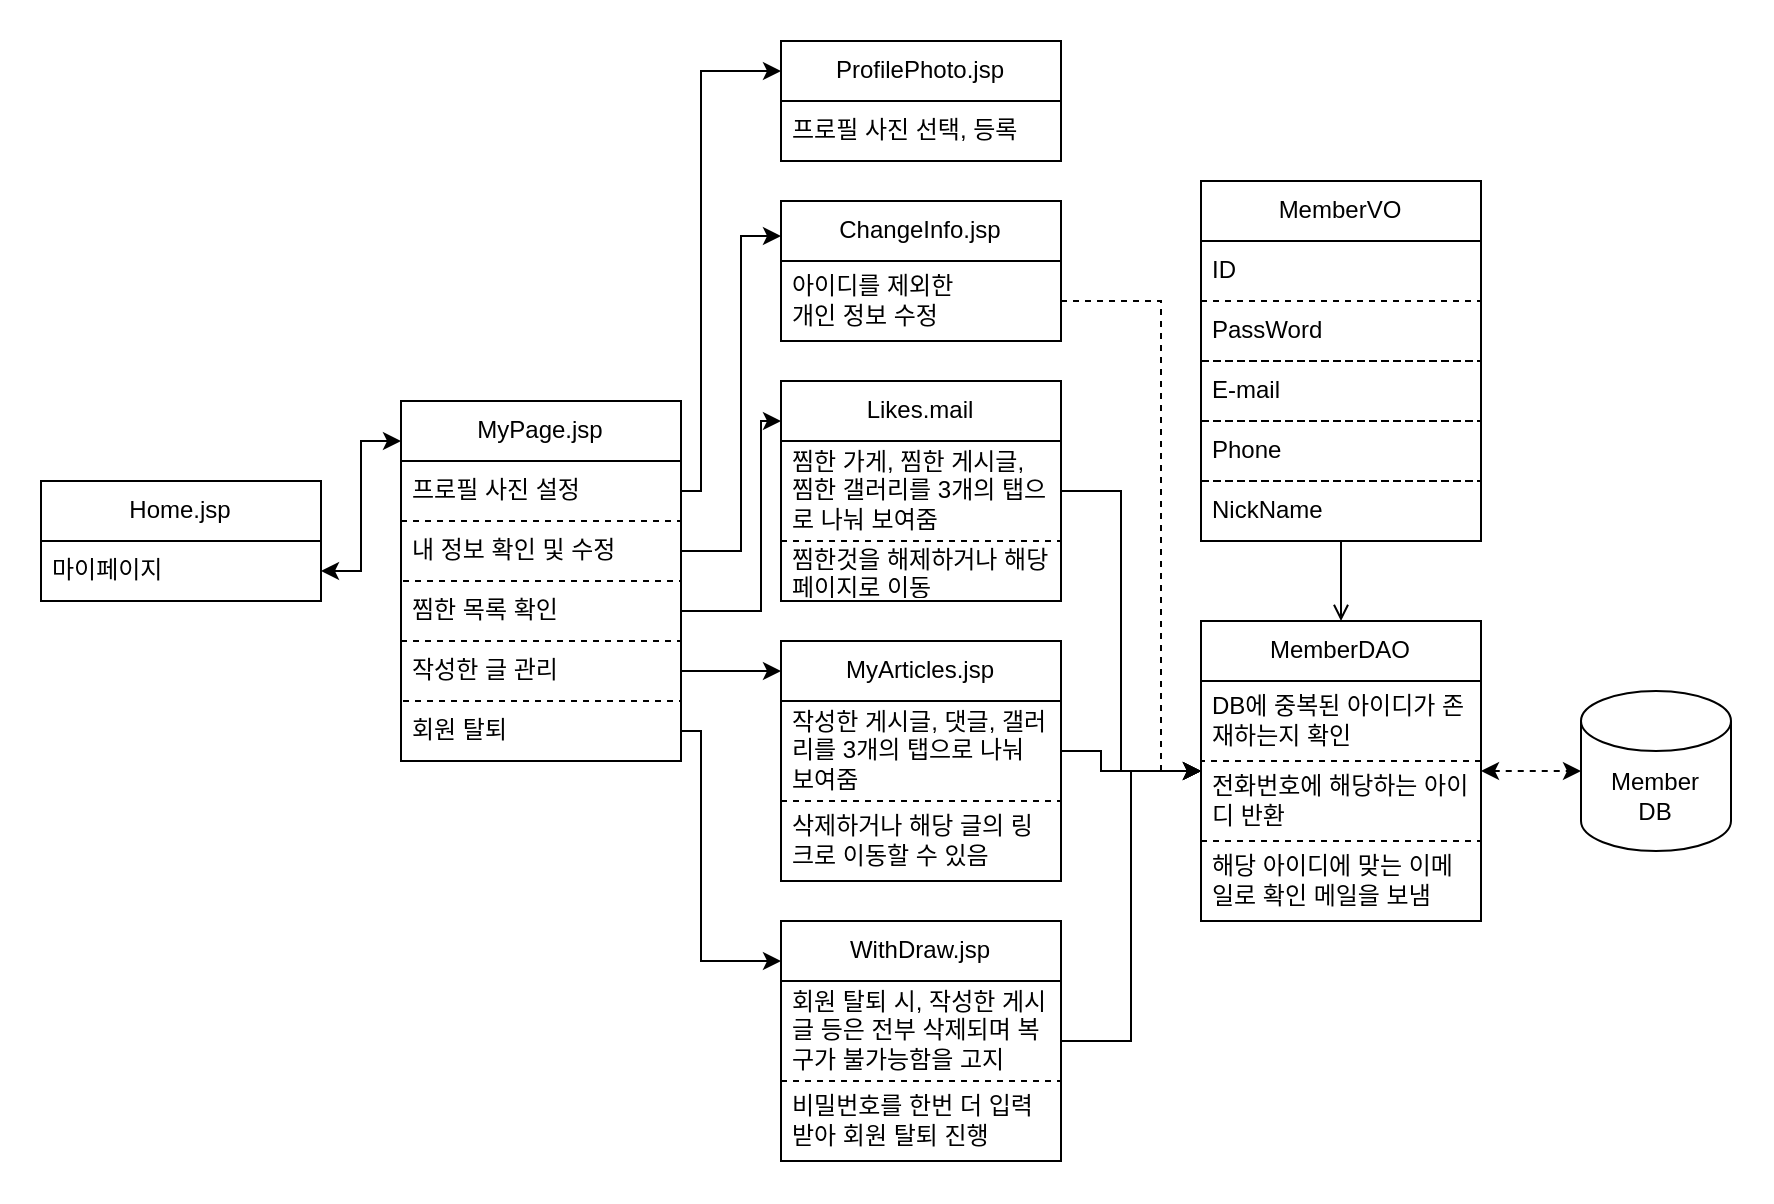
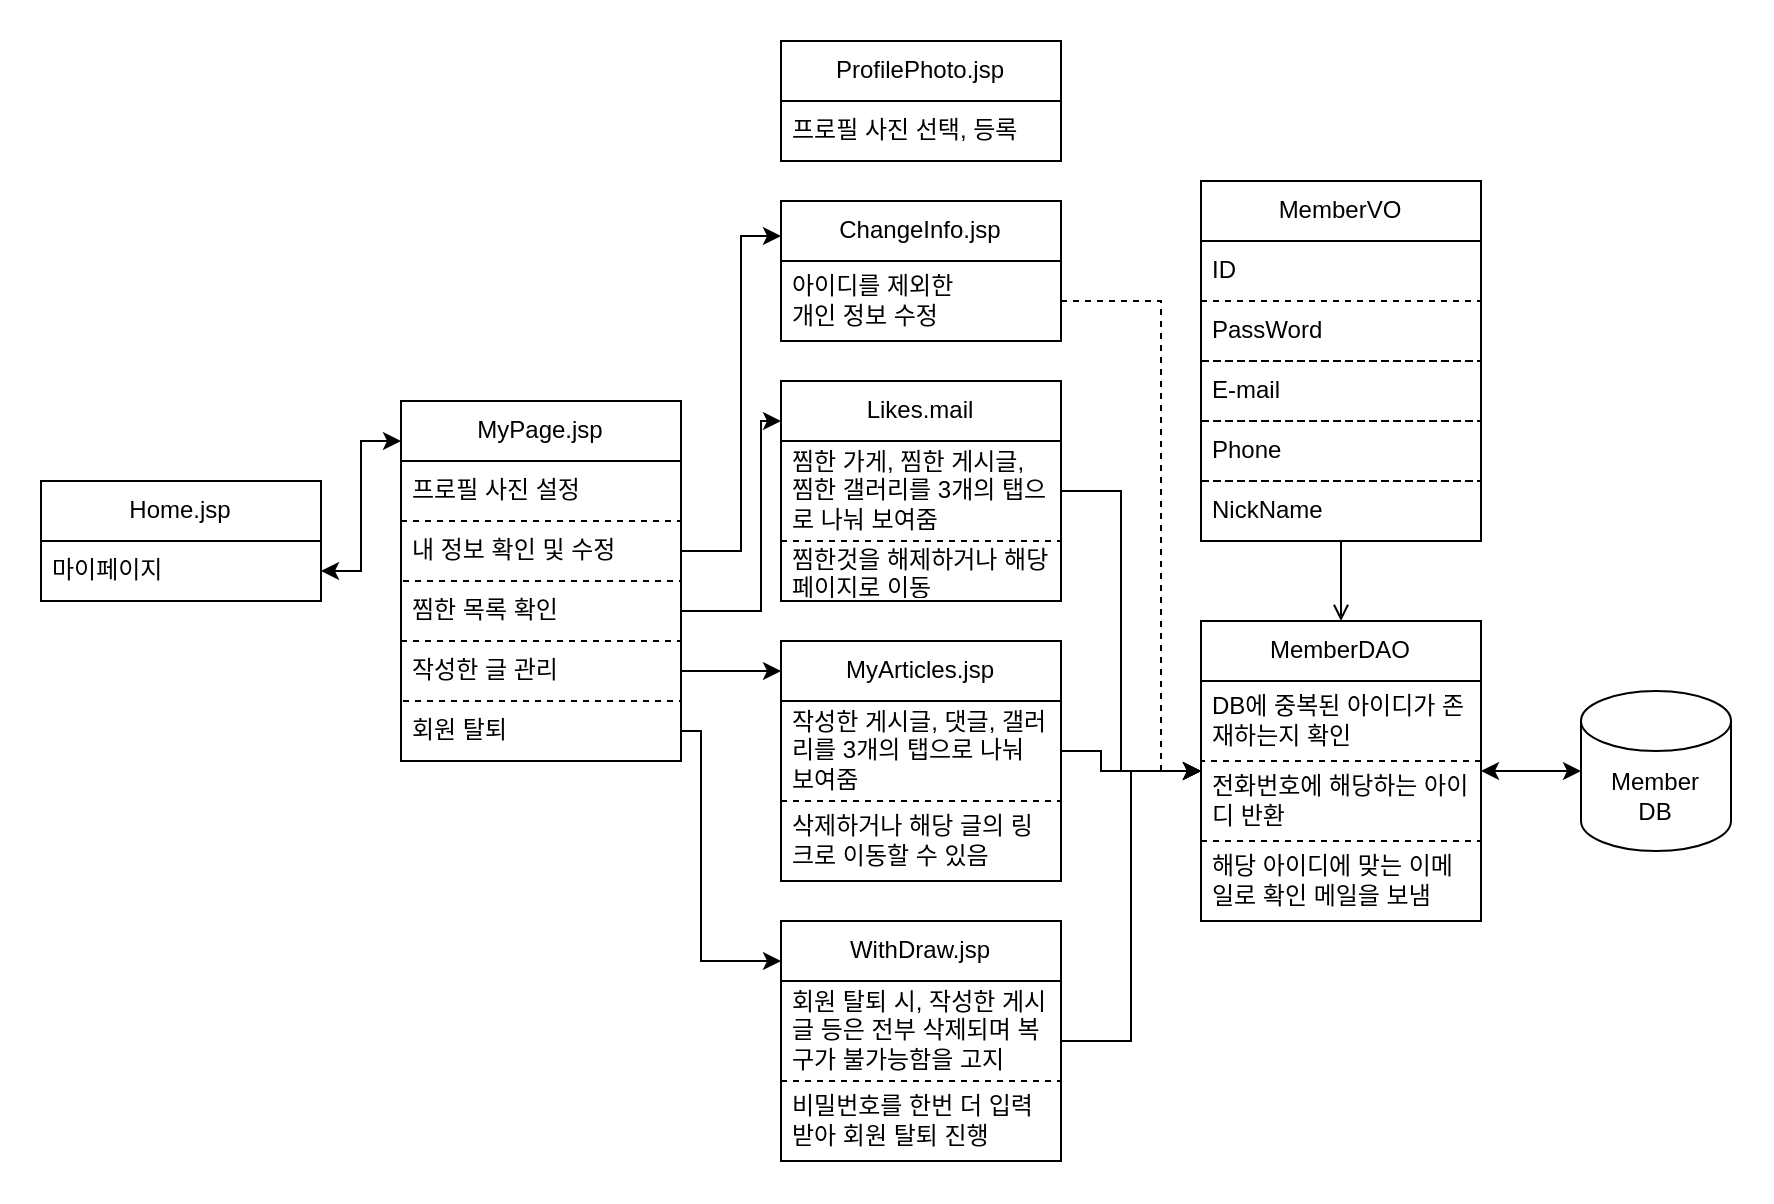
  <mxCell id="0" />
  <mxCell id="1" parent="0" />
  <mxCell id="2" value="&lt;div&gt;Home.jsp&lt;/div&gt;" style="swimlane;fontStyle=0;childLayout=stackLayout;horizontal=1;startSize=30;horizontalStack=0;resizeParent=1;resizeParentMax=0;resizeLast=0;collapsible=1;marginBottom=0;whiteSpace=wrap;html=1;" vertex="1" parent="1"><mxGeometry x="20" y="240" width="140" height="60" as="geometry"><mxRectangle x="430" y="270" width="90" height="30" as="alternateBounds" /></mxGeometry></mxCell>
  <mxCell id="3" value="마이페이지" style="text;strokeColor=none;fillColor=none;align=left;verticalAlign=middle;spacingLeft=4;spacingRight=4;overflow=hidden;points=[[0,0.5],[1,0.5]];portConstraint=eastwest;rotatable=0;whiteSpace=wrap;html=1;" vertex="1" parent="2"><mxGeometry y="30" width="140" height="30" as="geometry" /></mxCell>
  <mxCell id="4" value="MyPage.jsp" style="swimlane;fontStyle=0;childLayout=stackLayout;horizontal=1;startSize=30;horizontalStack=0;resizeParent=1;resizeParentMax=0;resizeLast=0;collapsible=1;marginBottom=0;whiteSpace=wrap;html=1;" vertex="1" parent="1"><mxGeometry x="200" y="200" width="140" height="180" as="geometry" /></mxCell>
  <mxCell id="5" value="프로필 사진 설정" style="text;strokeColor=none;fillColor=none;align=left;verticalAlign=middle;spacingLeft=4;spacingRight=4;overflow=hidden;points=[[0,0.5],[1,0.5]];portConstraint=eastwest;rotatable=0;whiteSpace=wrap;html=1;" vertex="1" parent="4"><mxGeometry y="30" width="140" height="30" as="geometry" /></mxCell>
  <mxCell id="6" value="내 정보 확인 및 수정" style="text;strokeColor=default;fillColor=none;align=left;verticalAlign=middle;spacingLeft=4;spacingRight=4;overflow=hidden;points=[[0,0.5],[1,0.5]];portConstraint=eastwest;rotatable=0;whiteSpace=wrap;html=1;dashed=1;" vertex="1" parent="4"><mxGeometry y="60" width="140" height="30" as="geometry" /></mxCell>
  <mxCell id="7" value="찜한 목록 확인" style="text;strokeColor=none;fillColor=none;align=left;verticalAlign=middle;spacingLeft=4;spacingRight=4;overflow=hidden;points=[[0,0.5],[1,0.5]];portConstraint=eastwest;rotatable=0;whiteSpace=wrap;html=1;" vertex="1" parent="4"><mxGeometry y="90" width="140" height="30" as="geometry" /></mxCell>
  <mxCell id="8" value="작성한 글 관리" style="text;strokeColor=default;fillColor=none;align=left;verticalAlign=middle;spacingLeft=4;spacingRight=4;overflow=hidden;points=[[0,0.5],[1,0.5]];portConstraint=eastwest;rotatable=0;whiteSpace=wrap;html=1;dashed=1;" vertex="1" parent="4"><mxGeometry y="120" width="140" height="30" as="geometry" /></mxCell>
  <mxCell id="9" value="회원 탈퇴" style="text;strokeColor=none;fillColor=none;align=left;verticalAlign=middle;spacingLeft=4;spacingRight=4;overflow=hidden;points=[[0,0.5],[1,0.5]];portConstraint=eastwest;rotatable=0;whiteSpace=wrap;html=1;" vertex="1" parent="4"><mxGeometry y="150" width="140" height="30" as="geometry" /></mxCell>
  <mxCell id="10" style="edgeStyle=orthogonalEdgeStyle;rounded=0;orthogonalLoop=1;jettySize=auto;html=1;entryX=0.5;entryY=0;entryDx=0;entryDy=0;endArrow=open;" edge="1" parent="1" source="11" target="17"><mxGeometry relative="1" as="geometry" /></mxCell>
  <mxCell id="11" value="MemberVO" style="swimlane;fontStyle=0;childLayout=stackLayout;horizontal=1;startSize=30;horizontalStack=0;resizeParent=1;resizeParentMax=0;resizeLast=0;collapsible=1;marginBottom=0;whiteSpace=wrap;html=1;" vertex="1" parent="1"><mxGeometry x="600" y="90" width="140" height="180" as="geometry" /></mxCell>
  <mxCell id="12" value="ID" style="text;strokeColor=none;fillColor=none;align=left;verticalAlign=middle;spacingLeft=4;spacingRight=4;overflow=hidden;points=[[0,0.5],[1,0.5]];portConstraint=eastwest;rotatable=0;whiteSpace=wrap;html=1;" vertex="1" parent="11"><mxGeometry y="30" width="140" height="30" as="geometry" /></mxCell>
  <mxCell id="13" value="PassWord" style="text;strokeColor=default;fillColor=none;align=left;verticalAlign=middle;spacingLeft=4;spacingRight=4;overflow=hidden;points=[[0,0.5],[1,0.5]];portConstraint=eastwest;rotatable=0;whiteSpace=wrap;html=1;dashed=1;" vertex="1" parent="11"><mxGeometry y="60" width="140" height="30" as="geometry" /></mxCell>
  <mxCell id="14" value="E-mail" style="text;strokeColor=default;fillColor=none;align=left;verticalAlign=middle;spacingLeft=4;spacingRight=4;overflow=hidden;points=[[0,0.5],[1,0.5]];portConstraint=eastwest;rotatable=0;whiteSpace=wrap;html=1;dashed=1;" vertex="1" parent="11"><mxGeometry y="90" width="140" height="30" as="geometry" /></mxCell>
  <mxCell id="15" value="Phone" style="text;strokeColor=default;fillColor=none;align=left;verticalAlign=middle;spacingLeft=4;spacingRight=4;overflow=hidden;points=[[0,0.5],[1,0.5]];portConstraint=eastwest;rotatable=0;whiteSpace=wrap;html=1;dashed=1;" vertex="1" parent="11"><mxGeometry y="120" width="140" height="30" as="geometry" /></mxCell>
  <mxCell id="16" value="NickName" style="text;strokeColor=default;fillColor=none;align=left;verticalAlign=middle;spacingLeft=4;spacingRight=4;overflow=hidden;points=[[0,0.5],[1,0.5]];portConstraint=eastwest;rotatable=0;whiteSpace=wrap;html=1;dashed=1;" vertex="1" parent="11"><mxGeometry y="150" width="140" height="30" as="geometry" /></mxCell>
  <mxCell id="17" value="MemberDAO" style="swimlane;fontStyle=0;childLayout=stackLayout;horizontal=1;startSize=30;horizontalStack=0;resizeParent=1;resizeParentMax=0;resizeLast=0;collapsible=1;marginBottom=0;whiteSpace=wrap;html=1;" vertex="1" parent="1"><mxGeometry x="600" y="310" width="140" height="150" as="geometry" /></mxCell>
  <mxCell id="18" value="DB에 중복된 아이디가 존재하는지 확인" style="text;strokeColor=default;fillColor=none;align=left;verticalAlign=middle;spacingLeft=4;spacingRight=4;overflow=hidden;points=[[0,0.5],[1,0.5]];portConstraint=eastwest;rotatable=0;whiteSpace=wrap;html=1;dashed=1;" vertex="1" parent="17"><mxGeometry y="30" width="140" height="40" as="geometry" /></mxCell>
  <mxCell id="19" value="전화번호에 해당하는 아이디 반환" style="text;strokeColor=none;fillColor=none;align=left;verticalAlign=middle;spacingLeft=4;spacingRight=4;overflow=hidden;points=[[0,0.5],[1,0.5]];portConstraint=eastwest;rotatable=0;whiteSpace=wrap;html=1;" vertex="1" parent="17"><mxGeometry y="70" width="140" height="40" as="geometry" /></mxCell>
  <mxCell id="20" value="해당 아이디에 맞는 이메일로 확인 메일을 보냄" style="text;strokeColor=default;fillColor=none;align=left;verticalAlign=middle;spacingLeft=4;spacingRight=4;overflow=hidden;points=[[0,0.5],[1,0.5]];portConstraint=eastwest;rotatable=0;whiteSpace=wrap;html=1;dashed=1;" vertex="1" parent="17"><mxGeometry y="110" width="140" height="40" as="geometry" /></mxCell>
  <mxCell id="21" value="&lt;div&gt;Member&lt;/div&gt;&lt;div&gt;DB&lt;br&gt;&lt;/div&gt;" style="shape=cylinder3;whiteSpace=wrap;html=1;boundedLbl=1;backgroundOutline=1;size=15;" vertex="1" parent="1"><mxGeometry x="790" y="345" width="75" height="80" as="geometry" /></mxCell>
- <mxCell id="22" style="edgeStyle=orthogonalEdgeStyle;rounded=0;orthogonalLoop=1;jettySize=auto;html=1;entryX=0;entryY=0.5;entryDx=0;entryDy=0;entryPerimeter=0;startArrow=classic;startFill=1;dashed=1;" edge="1" parent="1" source="17" target="21"><mxGeometry relative="1" as="geometry" /></mxCell>
+ <mxCell id="22" style="edgeStyle=orthogonalEdgeStyle;rounded=0;orthogonalLoop=1;jettySize=auto;html=1;entryX=0;entryY=0.5;entryDx=0;entryDy=0;entryPerimeter=0;startArrow=classic;startFill=1;" edge="1" parent="1" source="17" target="21"><mxGeometry relative="1" as="geometry" /></mxCell>
  <mxCell id="23" style="edgeStyle=orthogonalEdgeStyle;rounded=0;orthogonalLoop=1;jettySize=auto;html=1;startArrow=classic;startFill=1;" edge="1" parent="1" source="3" target="4"><mxGeometry relative="1" as="geometry"><Array as="points"><mxPoint x="180" y="285" /><mxPoint x="180" y="220" /></Array></mxGeometry></mxCell>
  <mxCell id="24" value="ProfilePhoto.jsp" style="swimlane;fontStyle=0;childLayout=stackLayout;horizontal=1;startSize=30;horizontalStack=0;resizeParent=1;resizeParentMax=0;resizeLast=0;collapsible=1;marginBottom=0;whiteSpace=wrap;html=1;" vertex="1" parent="1"><mxGeometry x="390" y="20" width="140" height="60" as="geometry" /></mxCell>
  <mxCell id="25" value="프로필 사진 선택, 등록" style="text;strokeColor=none;fillColor=none;align=left;verticalAlign=middle;spacingLeft=4;spacingRight=4;overflow=hidden;points=[[0,0.5],[1,0.5]];portConstraint=eastwest;rotatable=0;whiteSpace=wrap;html=1;" vertex="1" parent="24"><mxGeometry y="30" width="140" height="30" as="geometry" /></mxCell>
  <mxCell id="26" value="&lt;div&gt;ChangeInfo.jsp&lt;/div&gt;" style="swimlane;fontStyle=0;childLayout=stackLayout;horizontal=1;startSize=30;horizontalStack=0;resizeParent=1;resizeParentMax=0;resizeLast=0;collapsible=1;marginBottom=0;whiteSpace=wrap;html=1;" vertex="1" parent="1"><mxGeometry x="390" y="100" width="140" height="70" as="geometry" /></mxCell>
  <mxCell id="27" value="&lt;div&gt;아이디를 제외한&amp;nbsp;&lt;/div&gt;&lt;div&gt;개인 정보 수정&lt;/div&gt;" style="text;strokeColor=none;fillColor=none;align=left;verticalAlign=middle;spacingLeft=4;spacingRight=4;overflow=hidden;points=[[0,0.5],[1,0.5]];portConstraint=eastwest;rotatable=0;whiteSpace=wrap;html=1;" vertex="1" parent="26"><mxGeometry y="30" width="140" height="40" as="geometry" /></mxCell>
  <mxCell id="28" value="&lt;div&gt;Likes.mail&lt;/div&gt;" style="swimlane;fontStyle=0;childLayout=stackLayout;horizontal=1;startSize=30;horizontalStack=0;resizeParent=1;resizeParentMax=0;resizeLast=0;collapsible=1;marginBottom=0;whiteSpace=wrap;html=1;" vertex="1" parent="1"><mxGeometry x="390" y="190" width="140" height="110" as="geometry" /></mxCell>
  <mxCell id="29" value="찜한 가게, 찜한 게시글, 찜한 갤러리를 3개의 탭으로 나눠 보여줌" style="text;strokeColor=none;fillColor=none;align=left;verticalAlign=middle;spacingLeft=4;spacingRight=4;overflow=hidden;points=[[0,0.5],[1,0.5]];portConstraint=eastwest;rotatable=0;whiteSpace=wrap;html=1;" vertex="1" parent="28"><mxGeometry y="30" width="140" height="50" as="geometry" /></mxCell>
  <mxCell id="30" value="찜한것을 해제하거나 해당 페이지로 이동" style="text;strokeColor=default;fillColor=none;align=left;verticalAlign=middle;spacingLeft=4;spacingRight=4;overflow=hidden;points=[[0,0.5],[1,0.5]];portConstraint=eastwest;rotatable=0;whiteSpace=wrap;html=1;dashed=1;" vertex="1" parent="28"><mxGeometry y="80" width="140" height="30" as="geometry" /></mxCell>
  <mxCell id="31" value="&lt;div&gt;MyArticles.jsp&lt;/div&gt;" style="swimlane;fontStyle=0;childLayout=stackLayout;horizontal=1;startSize=30;horizontalStack=0;resizeParent=1;resizeParentMax=0;resizeLast=0;collapsible=1;marginBottom=0;whiteSpace=wrap;html=1;" vertex="1" parent="1"><mxGeometry x="390" y="320" width="140" height="120" as="geometry" /></mxCell>
  <mxCell id="32" value="작성한 게시글, 댓글, 갤러리를 3개의 탭으로 나눠 보여줌" style="text;strokeColor=none;fillColor=none;align=left;verticalAlign=middle;spacingLeft=4;spacingRight=4;overflow=hidden;points=[[0,0.5],[1,0.5]];portConstraint=eastwest;rotatable=0;whiteSpace=wrap;html=1;" vertex="1" parent="31"><mxGeometry y="30" width="140" height="50" as="geometry" /></mxCell>
  <mxCell id="33" value="삭제하거나 해당 글의 링크로 이동할 수 있음" style="text;strokeColor=default;fillColor=none;align=left;verticalAlign=middle;spacingLeft=4;spacingRight=4;overflow=hidden;points=[[0,0.5],[1,0.5]];portConstraint=eastwest;rotatable=0;whiteSpace=wrap;html=1;dashed=1;" vertex="1" parent="31"><mxGeometry y="80" width="140" height="40" as="geometry" /></mxCell>
  <mxCell id="34" style="edgeStyle=orthogonalEdgeStyle;rounded=0;orthogonalLoop=1;jettySize=auto;html=1;" edge="1" parent="1" source="35" target="17"><mxGeometry relative="1" as="geometry" /></mxCell>
  <mxCell id="35" value="&lt;div&gt;WithDraw.jsp&lt;/div&gt;" style="swimlane;fontStyle=0;childLayout=stackLayout;horizontal=1;startSize=30;horizontalStack=0;resizeParent=1;resizeParentMax=0;resizeLast=0;collapsible=1;marginBottom=0;whiteSpace=wrap;html=1;" vertex="1" parent="1"><mxGeometry x="390" y="460" width="140" height="120" as="geometry" /></mxCell>
  <mxCell id="36" value="회원 탈퇴 시, 작성한 게시글 등은 전부 삭제되며 복구가 불가능함을 고지" style="text;strokeColor=none;fillColor=none;align=left;verticalAlign=middle;spacingLeft=4;spacingRight=4;overflow=hidden;points=[[0,0.5],[1,0.5]];portConstraint=eastwest;rotatable=0;whiteSpace=wrap;html=1;" vertex="1" parent="35"><mxGeometry y="30" width="140" height="50" as="geometry" /></mxCell>
  <mxCell id="37" value="비밀번호를 한번 더 입력 받아 회원 탈퇴 진행" style="text;strokeColor=default;fillColor=none;align=left;verticalAlign=middle;spacingLeft=4;spacingRight=4;overflow=hidden;points=[[0,0.5],[1,0.5]];portConstraint=eastwest;rotatable=0;whiteSpace=wrap;html=1;dashed=1;" vertex="1" parent="35"><mxGeometry y="80" width="140" height="40" as="geometry" /></mxCell>
- <mxCell id="38" style="edgeStyle=orthogonalEdgeStyle;rounded=0;orthogonalLoop=1;jettySize=auto;html=1;entryX=0;entryY=0.25;entryDx=0;entryDy=0;" edge="1" parent="1" source="5" target="24"><mxGeometry relative="1" as="geometry"><Array as="points"><mxPoint x="350" y="245" /><mxPoint x="350" y="35" /></Array></mxGeometry></mxCell>
  <mxCell id="39" style="edgeStyle=orthogonalEdgeStyle;rounded=0;orthogonalLoop=1;jettySize=auto;html=1;entryX=0;entryY=0.25;entryDx=0;entryDy=0;" edge="1" parent="1" source="6" target="26"><mxGeometry relative="1" as="geometry"><Array as="points"><mxPoint x="370" y="275" /><mxPoint x="370" y="118" /></Array></mxGeometry></mxCell>
  <mxCell id="40" style="edgeStyle=orthogonalEdgeStyle;rounded=0;orthogonalLoop=1;jettySize=auto;html=1;exitX=1;exitY=0.5;exitDx=0;exitDy=0;" edge="1" parent="1" source="7" target="28"><mxGeometry relative="1" as="geometry"><Array as="points"><mxPoint x="380" y="305" /><mxPoint x="380" y="210" /></Array></mxGeometry></mxCell>
  <mxCell id="41" style="edgeStyle=orthogonalEdgeStyle;rounded=0;orthogonalLoop=1;jettySize=auto;html=1;exitX=1;exitY=0.5;exitDx=0;exitDy=0;" edge="1" parent="1" source="8" target="31"><mxGeometry relative="1" as="geometry"><Array as="points"><mxPoint x="380" y="335" /><mxPoint x="380" y="335" /></Array></mxGeometry></mxCell>
  <mxCell id="42" style="edgeStyle=orthogonalEdgeStyle;rounded=0;orthogonalLoop=1;jettySize=auto;html=1;dashed=1;" edge="1" parent="1" source="27" target="17"><mxGeometry relative="1" as="geometry"><Array as="points"><mxPoint x="580" y="150" /><mxPoint x="580" y="385" /></Array></mxGeometry></mxCell>
  <mxCell id="43" style="edgeStyle=orthogonalEdgeStyle;rounded=0;orthogonalLoop=1;jettySize=auto;html=1;" edge="1" parent="1" source="29" target="17"><mxGeometry relative="1" as="geometry"><Array as="points"><mxPoint x="560" y="245" /><mxPoint x="560" y="385" /></Array></mxGeometry></mxCell>
  <mxCell id="44" style="edgeStyle=orthogonalEdgeStyle;rounded=0;orthogonalLoop=1;jettySize=auto;html=1;" edge="1" parent="1" source="32" target="17"><mxGeometry relative="1" as="geometry"><Array as="points"><mxPoint x="550" y="375" /><mxPoint x="550" y="385" /></Array></mxGeometry></mxCell>
  <mxCell id="45" style="edgeStyle=orthogonalEdgeStyle;rounded=0;orthogonalLoop=1;jettySize=auto;html=1;" edge="1" parent="1" source="9" target="35"><mxGeometry relative="1" as="geometry"><Array as="points"><mxPoint x="350" y="365" /><mxPoint x="350" y="480" /></Array></mxGeometry></mxCell>
